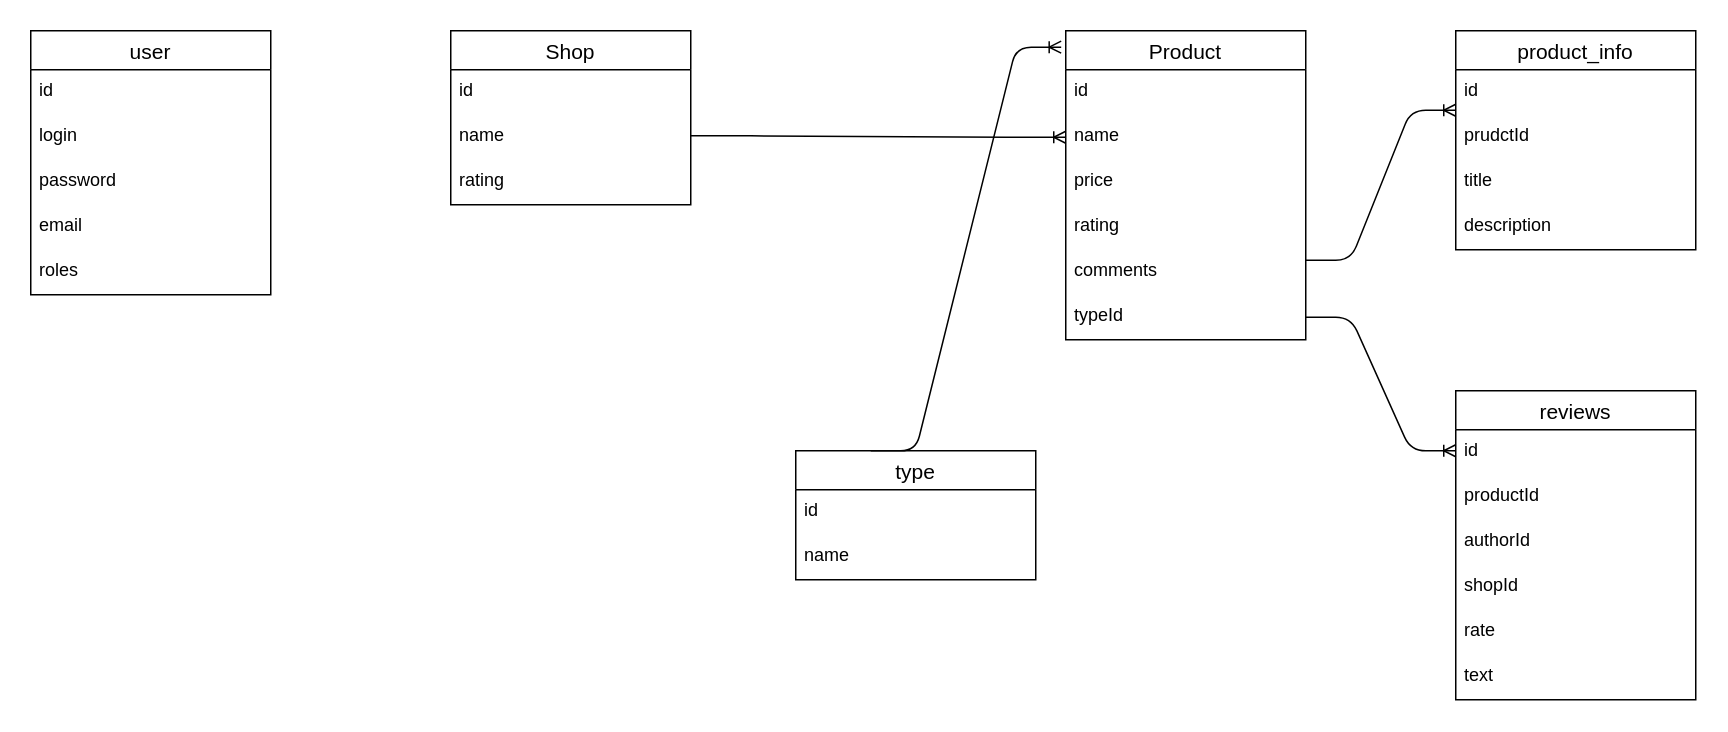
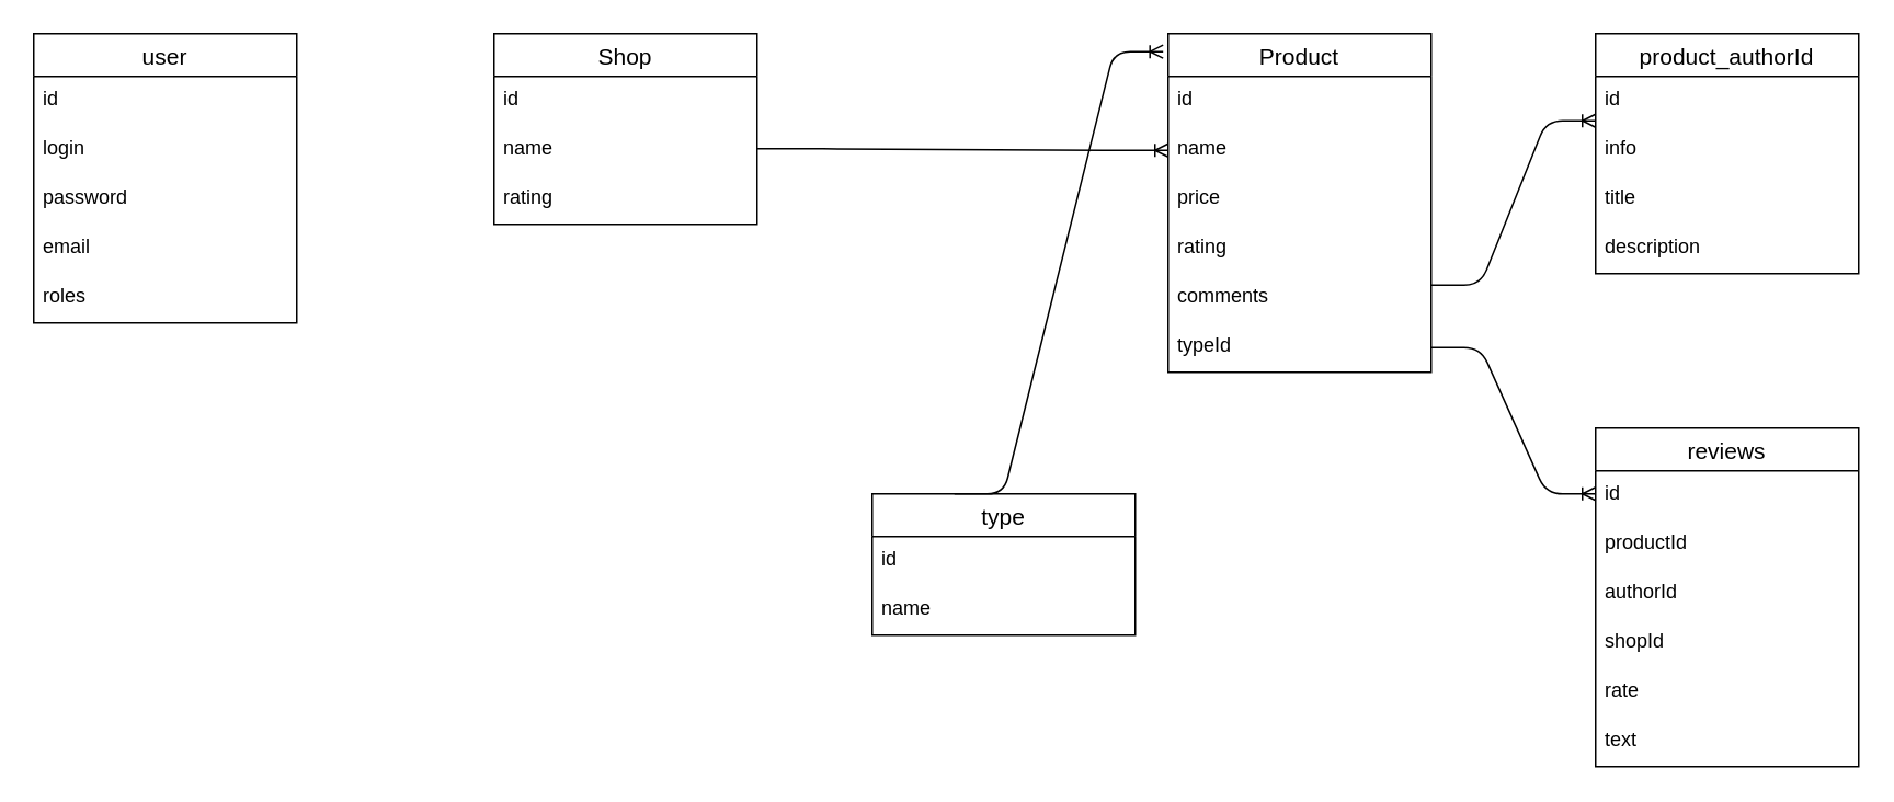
  <mxCell id="0" />
  <mxCell id="1" parent="0" />
  <mxCell id="2" value="user" style="swimlane;fontStyle=0;childLayout=stackLayout;horizontal=1;startSize=26;horizontalStack=0;resizeParent=1;resizeParentMax=0;resizeLast=0;collapsible=1;marginBottom=0;align=center;fontSize=14;" vertex="1" parent="1"><mxGeometry x="20" y="20" width="160" height="176" as="geometry" /></mxCell>
  <mxCell id="3" value="id" style="text;strokeColor=none;fillColor=none;spacingLeft=4;spacingRight=4;overflow=hidden;rotatable=0;points=[[0,0.5],[1,0.5]];portConstraint=eastwest;fontSize=12;" vertex="1" parent="2"><mxGeometry y="26" width="160" height="30" as="geometry" /></mxCell>
  <mxCell id="4" value="login" style="text;strokeColor=none;fillColor=none;spacingLeft=4;spacingRight=4;overflow=hidden;rotatable=0;points=[[0,0.5],[1,0.5]];portConstraint=eastwest;fontSize=12;" vertex="1" parent="2"><mxGeometry y="56" width="160" height="30" as="geometry" /></mxCell>
  <mxCell id="5" value="password" style="text;strokeColor=none;fillColor=none;spacingLeft=4;spacingRight=4;overflow=hidden;rotatable=0;points=[[0,0.5],[1,0.5]];portConstraint=eastwest;fontSize=12;" vertex="1" parent="2"><mxGeometry y="86" width="160" height="30" as="geometry" /></mxCell>
  <mxCell id="6" value="email" style="text;strokeColor=none;fillColor=none;spacingLeft=4;spacingRight=4;overflow=hidden;rotatable=0;points=[[0,0.5],[1,0.5]];portConstraint=eastwest;fontSize=12;" vertex="1" parent="2"><mxGeometry y="116" width="160" height="30" as="geometry" /></mxCell>
  <mxCell id="7" value="roles" style="text;strokeColor=none;fillColor=none;spacingLeft=4;spacingRight=4;overflow=hidden;rotatable=0;points=[[0,0.5],[1,0.5]];portConstraint=eastwest;fontSize=12;" vertex="1" parent="2"><mxGeometry y="146" width="160" height="30" as="geometry" /></mxCell>
  <mxCell id="8" value="Product" style="swimlane;fontStyle=0;childLayout=stackLayout;horizontal=1;startSize=26;horizontalStack=0;resizeParent=1;resizeParentMax=0;resizeLast=0;collapsible=1;marginBottom=0;align=center;fontSize=14;" vertex="1" parent="1"><mxGeometry x="710" y="20" width="160" height="206" as="geometry" /></mxCell>
  <mxCell id="9" value="id" style="text;strokeColor=none;fillColor=none;spacingLeft=4;spacingRight=4;overflow=hidden;rotatable=0;points=[[0,0.5],[1,0.5]];portConstraint=eastwest;fontSize=12;" vertex="1" parent="8"><mxGeometry y="26" width="160" height="30" as="geometry" /></mxCell>
  <mxCell id="10" value="name" style="text;strokeColor=none;fillColor=none;spacingLeft=4;spacingRight=4;overflow=hidden;rotatable=0;points=[[0,0.5],[1,0.5]];portConstraint=eastwest;fontSize=12;" vertex="1" parent="8"><mxGeometry y="56" width="160" height="30" as="geometry" /></mxCell>
  <mxCell id="11" value="price" style="text;strokeColor=none;fillColor=none;spacingLeft=4;spacingRight=4;overflow=hidden;rotatable=0;points=[[0,0.5],[1,0.5]];portConstraint=eastwest;fontSize=12;" vertex="1" parent="8"><mxGeometry y="86" width="160" height="30" as="geometry" /></mxCell>
  <mxCell id="12" value="rating" style="text;strokeColor=none;fillColor=none;spacingLeft=4;spacingRight=4;overflow=hidden;rotatable=0;points=[[0,0.5],[1,0.5]];portConstraint=eastwest;fontSize=12;" vertex="1" parent="8"><mxGeometry y="116" width="160" height="30" as="geometry" /></mxCell>
  <mxCell id="13" value="comments" style="text;strokeColor=none;fillColor=none;spacingLeft=4;spacingRight=4;overflow=hidden;rotatable=0;points=[[0,0.5],[1,0.5]];portConstraint=eastwest;fontSize=12;" vertex="1" parent="8"><mxGeometry y="146" width="160" height="30" as="geometry" /></mxCell>
  <mxCell id="14" value="typeId" style="text;strokeColor=none;fillColor=none;spacingLeft=4;spacingRight=4;overflow=hidden;rotatable=0;points=[[0,0.5],[1,0.5]];portConstraint=eastwest;fontSize=12;" vertex="1" parent="8"><mxGeometry y="176" width="160" height="30" as="geometry" /></mxCell>
  <mxCell id="15" value="Shop" style="swimlane;fontStyle=0;childLayout=stackLayout;horizontal=1;startSize=26;horizontalStack=0;resizeParent=1;resizeParentMax=0;resizeLast=0;collapsible=1;marginBottom=0;align=center;fontSize=14;" vertex="1" parent="1"><mxGeometry x="300" y="20" width="160" height="116" as="geometry" /></mxCell>
  <mxCell id="16" value="id" style="text;strokeColor=none;fillColor=none;spacingLeft=4;spacingRight=4;overflow=hidden;rotatable=0;points=[[0,0.5],[1,0.5]];portConstraint=eastwest;fontSize=12;" vertex="1" parent="15"><mxGeometry y="26" width="160" height="30" as="geometry" /></mxCell>
  <mxCell id="17" value="name" style="text;strokeColor=none;fillColor=none;spacingLeft=4;spacingRight=4;overflow=hidden;rotatable=0;points=[[0,0.5],[1,0.5]];portConstraint=eastwest;fontSize=12;" vertex="1" parent="15"><mxGeometry y="56" width="160" height="30" as="geometry" /></mxCell>
  <mxCell id="18" value="rating" style="text;strokeColor=none;fillColor=none;spacingLeft=4;spacingRight=4;overflow=hidden;rotatable=0;points=[[0,0.5],[1,0.5]];portConstraint=eastwest;fontSize=12;" vertex="1" parent="15"><mxGeometry y="86" width="160" height="30" as="geometry" /></mxCell>
  <mxCell id="19" value="type" style="swimlane;fontStyle=0;childLayout=stackLayout;horizontal=1;startSize=26;horizontalStack=0;resizeParent=1;resizeParentMax=0;resizeLast=0;collapsible=1;marginBottom=0;align=center;fontSize=14;" vertex="1" parent="1"><mxGeometry x="530" y="300" width="160" height="86" as="geometry" /></mxCell>
  <mxCell id="20" value="id" style="text;strokeColor=none;fillColor=none;spacingLeft=4;spacingRight=4;overflow=hidden;rotatable=0;points=[[0,0.5],[1,0.5]];portConstraint=eastwest;fontSize=12;" vertex="1" parent="19"><mxGeometry y="26" width="160" height="30" as="geometry" /></mxCell>
  <mxCell id="21" value="name" style="text;strokeColor=none;fillColor=none;spacingLeft=4;spacingRight=4;overflow=hidden;rotatable=0;points=[[0,0.5],[1,0.5]];portConstraint=eastwest;fontSize=12;" vertex="1" parent="19"><mxGeometry y="56" width="160" height="30" as="geometry" /></mxCell>
  <mxCell id="22" value="" style="edgeStyle=entityRelationEdgeStyle;fontSize=12;html=1;endArrow=ERoneToMany;entryX=-0.019;entryY=0.053;entryDx=0;entryDy=0;entryPerimeter=0;" edge="1" parent="1" target="8"><mxGeometry width="100" height="100" relative="1" as="geometry"><mxPoint x="580" y="300" as="sourcePoint" /><mxPoint x="680" y="200" as="targetPoint" /></mxGeometry></mxCell>
- <mxCell id="23" value="product_info" style="swimlane;fontStyle=0;childLayout=stackLayout;horizontal=1;startSize=26;horizontalStack=0;resizeParent=1;resizeParentMax=0;resizeLast=0;collapsible=1;marginBottom=0;align=center;fontSize=14;" vertex="1" parent="1"><mxGeometry x="970" y="20" width="160" height="146" as="geometry" /></mxCell>
+ <mxCell id="23" value="product_authorId" style="swimlane;fontStyle=0;childLayout=stackLayout;horizontal=1;startSize=26;horizontalStack=0;resizeParent=1;resizeParentMax=0;resizeLast=0;collapsible=1;marginBottom=0;align=center;fontSize=14;" vertex="1" parent="1"><mxGeometry x="970" y="20" width="160" height="146" as="geometry" /></mxCell>
  <mxCell id="24" value="id" style="text;strokeColor=none;fillColor=none;spacingLeft=4;spacingRight=4;overflow=hidden;rotatable=0;points=[[0,0.5],[1,0.5]];portConstraint=eastwest;fontSize=12;" vertex="1" parent="23"><mxGeometry y="26" width="160" height="30" as="geometry" /></mxCell>
- <mxCell id="25" value="prudctId" style="text;strokeColor=none;fillColor=none;spacingLeft=4;spacingRight=4;overflow=hidden;rotatable=0;points=[[0,0.5],[1,0.5]];portConstraint=eastwest;fontSize=12;" vertex="1" parent="23"><mxGeometry y="56" width="160" height="30" as="geometry" /></mxCell>
+ <mxCell id="25" value="info" style="text;strokeColor=none;fillColor=none;spacingLeft=4;spacingRight=4;overflow=hidden;rotatable=0;points=[[0,0.5],[1,0.5]];portConstraint=eastwest;fontSize=12;" vertex="1" parent="23"><mxGeometry y="56" width="160" height="30" as="geometry" /></mxCell>
  <mxCell id="26" value="title" style="text;strokeColor=none;fillColor=none;spacingLeft=4;spacingRight=4;overflow=hidden;rotatable=0;points=[[0,0.5],[1,0.5]];portConstraint=eastwest;fontSize=12;" vertex="1" parent="23"><mxGeometry y="86" width="160" height="30" as="geometry" /></mxCell>
  <mxCell id="27" value="description" style="text;strokeColor=none;fillColor=none;spacingLeft=4;spacingRight=4;overflow=hidden;rotatable=0;points=[[0,0.5],[1,0.5]];portConstraint=eastwest;fontSize=12;" vertex="1" parent="23"><mxGeometry y="116" width="160" height="30" as="geometry" /></mxCell>
  <mxCell id="28" value="" style="edgeStyle=entityRelationEdgeStyle;fontSize=12;html=1;endArrow=ERoneToMany;" edge="1" parent="1"><mxGeometry width="100" height="100" relative="1" as="geometry"><mxPoint x="870" y="173" as="sourcePoint" /><mxPoint x="970" y="73" as="targetPoint" /></mxGeometry></mxCell>
  <mxCell id="29" value="reviews" style="swimlane;fontStyle=0;childLayout=stackLayout;horizontal=1;startSize=26;horizontalStack=0;resizeParent=1;resizeParentMax=0;resizeLast=0;collapsible=1;marginBottom=0;align=center;fontSize=14;" vertex="1" parent="1"><mxGeometry x="970" y="260" width="160" height="206" as="geometry" /></mxCell>
  <mxCell id="30" value="id" style="text;strokeColor=none;fillColor=none;spacingLeft=4;spacingRight=4;overflow=hidden;rotatable=0;points=[[0,0.5],[1,0.5]];portConstraint=eastwest;fontSize=12;" vertex="1" parent="29"><mxGeometry y="26" width="160" height="30" as="geometry" /></mxCell>
  <mxCell id="31" value="productId" style="text;strokeColor=none;fillColor=none;spacingLeft=4;spacingRight=4;overflow=hidden;rotatable=0;points=[[0,0.5],[1,0.5]];portConstraint=eastwest;fontSize=12;" vertex="1" parent="29"><mxGeometry y="56" width="160" height="30" as="geometry" /></mxCell>
  <mxCell id="32" value="authorId" style="text;strokeColor=none;fillColor=none;spacingLeft=4;spacingRight=4;overflow=hidden;rotatable=0;points=[[0,0.5],[1,0.5]];portConstraint=eastwest;fontSize=12;" vertex="1" parent="29"><mxGeometry y="86" width="160" height="30" as="geometry" /></mxCell>
  <mxCell id="33" value="shopId" style="text;strokeColor=none;fillColor=none;spacingLeft=4;spacingRight=4;overflow=hidden;rotatable=0;points=[[0,0.5],[1,0.5]];portConstraint=eastwest;fontSize=12;" vertex="1" parent="29"><mxGeometry y="116" width="160" height="30" as="geometry" /></mxCell>
  <mxCell id="34" value="rate" style="text;strokeColor=none;fillColor=none;spacingLeft=4;spacingRight=4;overflow=hidden;rotatable=0;points=[[0,0.5],[1,0.5]];portConstraint=eastwest;fontSize=12;" vertex="1" parent="29"><mxGeometry y="146" width="160" height="30" as="geometry" /></mxCell>
  <mxCell id="35" value="text" style="text;strokeColor=none;fillColor=none;spacingLeft=4;spacingRight=4;overflow=hidden;rotatable=0;points=[[0,0.5],[1,0.5]];portConstraint=eastwest;fontSize=12;" vertex="1" parent="29"><mxGeometry y="176" width="160" height="30" as="geometry" /></mxCell>
  <mxCell id="36" value="" style="edgeStyle=entityRelationEdgeStyle;fontSize=12;html=1;endArrow=ERoneToMany;exitX=1;exitY=0.5;exitDx=0;exitDy=0;" edge="1" parent="1" source="14"><mxGeometry width="100" height="100" relative="1" as="geometry"><mxPoint x="870" y="400" as="sourcePoint" /><mxPoint x="970" y="300" as="targetPoint" /></mxGeometry></mxCell>
  <mxCell id="37" value="" style="edgeStyle=entityRelationEdgeStyle;fontSize=12;html=1;endArrow=ERoneToMany;entryX=0;entryY=0.5;entryDx=0;entryDy=0;" edge="1" parent="1" target="10"><mxGeometry width="100" height="100" relative="1" as="geometry"><mxPoint x="460" y="90" as="sourcePoint" /><mxPoint x="560" y="-10" as="targetPoint" /></mxGeometry></mxCell>
